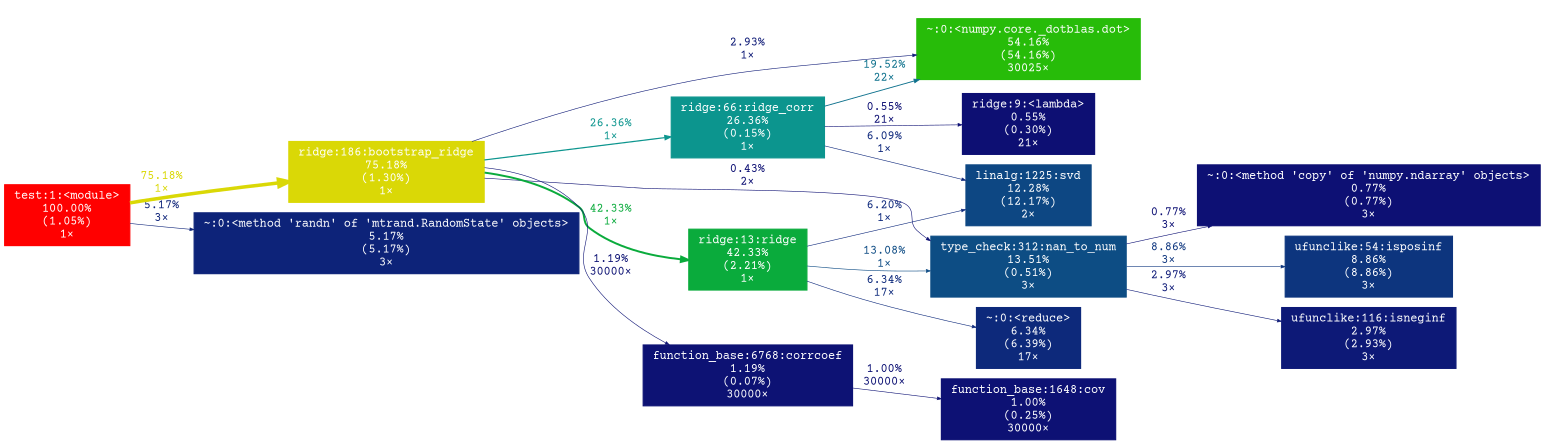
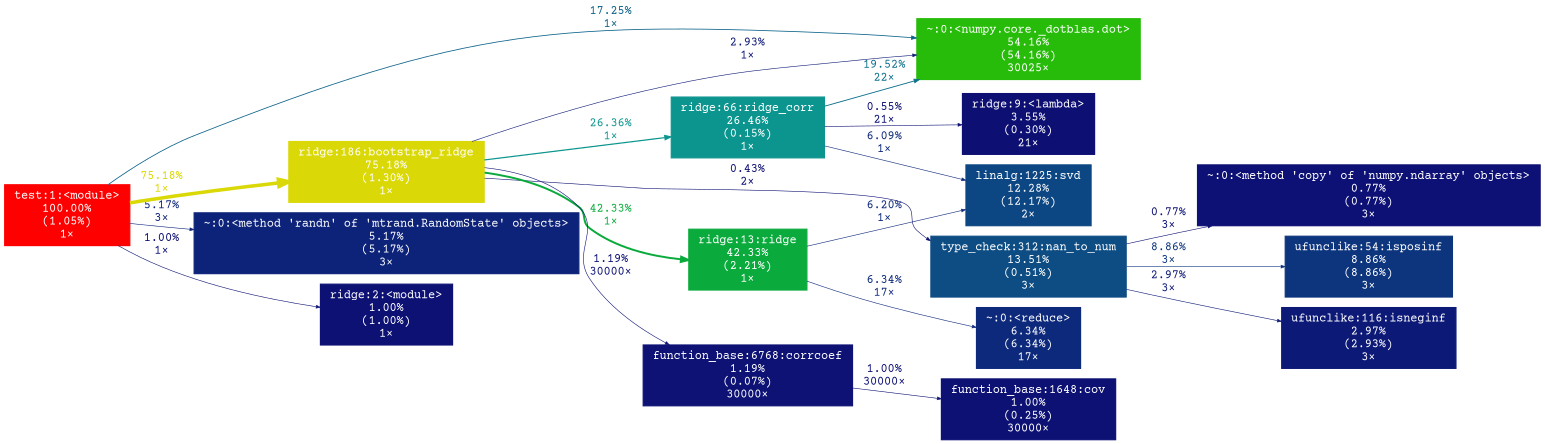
  digraph {
    fontname="Courier Prime"
    nodesep=0.125
    rankdir=LR
    ranksep=0.25
    node [color="#0d1174" fontcolor="#ffffff" fontname="Courier Prime" fontsize=10.00 shape=box style=filled]
    edge [arrowsize=0.35 color="#0d0f73" fontcolor="#0d0f73" fontname="Courier Prime" fontsize=10.00 labeldistance=0.50 penwidth=0.50]
-   n1 [color="#0c958e" height=0 label="ridge:66:ridge_corr\n26.36%\n(0.15%)\n1×" width=0]
+   n1 [color="#0c958e" height=0 label="ridge:66:ridge_corr\n26.46%\n(0.15%)\n1×" width=0]
    n2 [color="#27bc09" height=0 label="~:0:<numpy.core._dotblas.dot>\n54.16%\n(54.16%)\n30025×" width=0]
-   n3 [color="#0d0f73" height=0 label="ridge:9:<lambda>\n0.55%\n(0.30%)\n21×" width=0]
+   n3 [color="#0d0f73" height=0 label="ridge:9:<lambda>\n3.55%\n(0.30%)\n21×" width=0]
    n4 [color="#0d4783" height=0 label="linalg:1225:svd\n12.28%\n(12.17%)\n2×" width=0]
    n5 [color="#0d1074" height=0 label="~:0:<method 'copy' of 'numpy.ndarray' objects>\n0.77%\n(0.77%)\n3×" width=0]
    n6 [color="#0d4d84" height=0 label="type_check:312:nan_to_num\n13.51%\n(0.51%)\n3×" width=0]
    n7 [color="#0d357e" height=0 label="ufunclike:54:isposinf\n8.86%\n(8.86%)\n3×" width=0]
    n8 [color="#0d1977" height=0 label="ufunclike:116:isneginf\n2.97%\n(2.93%)\n3×" width=0]
    n9 [color="#ff0000" height=0 label="test:1:<module>\n100.00%\n(1.05%)\n1×" width=0]
    n10 [color="#0d2379" height=0 label="~:0:<method 'randn' of 'mtrand.RandomState' objects>\n5.17%\n(5.17%)\n3×" width=0]
+   n11 [height=0 label="ridge:2:<module>\n1.00%\n(1.00%)\n1×" width=0]
    n12 [color="#dad806" height=0 label="ridge:186:bootstrap_ridge\n75.18%\n(1.30%)\n1×" width=0]
    n13 [color="#0aab3c" height=0 label="ridge:13:ridge\n42.33%\n(2.21%)\n1×" width=0]
    n14 [color="#0d1274" height=0 label="function_base:6768:corrcoef\n1.19%\n(0.07%)\n30000×" width=0]
-   n15 [color="#0d297b" height=0 label="~:0:<reduce>\n6.34%\n(6.39%)\n17×" width=0]
+   n15 [color="#0d297b" height=0 label="~:0:<reduce>\n6.34%\n(6.34%)\n17×" width=0]
    n16 [height=0 label="function_base:1648:cov\n1.00%\n(0.25%)\n30000×" width=0]
    n1 -> n2 [arrowsize=0.44 color="#0c708c" fontcolor="#0c708c" label="19.52%\n22×" labeldistance=0.78 penwidth=0.78]
    n1 -> n3 [label="0.55%\n21×"]
    n1 -> n4 [color="#0d277b" fontcolor="#0d277b" label="6.09%\n1×"]
    n6 -> n5 [color="#0d1074" fontcolor="#0d1074" label="0.77%\n3×"]
    n6 -> n7 [color="#0d357e" fontcolor="#0d357e" label="8.86%\n3×"]
    n6 -> n8 [color="#0d1977" fontcolor="#0d1977" label="2.97%\n3×"]
+   n9 -> n2 [arrowsize=0.42 color="#0c6289" fontcolor="#0c6289" label="17.25%\n1×" labeldistance=0.69 penwidth=0.69]
    n9 -> n10 [color="#0d2379" fontcolor="#0d2379" label="5.17%\n3×"]
+   n9 -> n11 [color="#0d1174" fontcolor="#0d1174" label="1.00%\n1×"]
    n9 -> n12 [arrowsize=0.87 color="#dad806" fontcolor="#dad806" label="75.18%\n1×" labeldistance=3.01 penwidth=3.01]
    n12 -> n1 [arrowsize=0.51 color="#0c958e" fontcolor="#0c958e" label="26.36%\n1×" labeldistance=1.05 penwidth=1.05]
    n12 -> n2 [color="#0d1976" fontcolor="#0d1976" label="2.93%\n1×"]
    n12 -> n6 [label="0.43%\n2×"]
    n12 -> n13 [arrowsize=0.65 color="#0aab3c" fontcolor="#0aab3c" label="42.33%\n1×" labeldistance=1.69 penwidth=1.69]
    n12 -> n14 [color="#0d1274" fontcolor="#0d1274" label="1.19%\n30000×"]
    n13 -> n4 [color="#0d287b" fontcolor="#0d287b" label="6.20%\n1×"]
-   n13 -> n6 [arrowsize=0.36 color="#0d4b84" fontcolor="#0d4b84" label="13.08%\n1×" labeldistance=0.52 penwidth=0.52]
    n13 -> n15 [color="#0d297b" fontcolor="#0d297b" label="6.34%\n17×"]
    n14 -> n16 [color="#0d1174" fontcolor="#0d1174" label="1.00%\n30000×"]
  }
